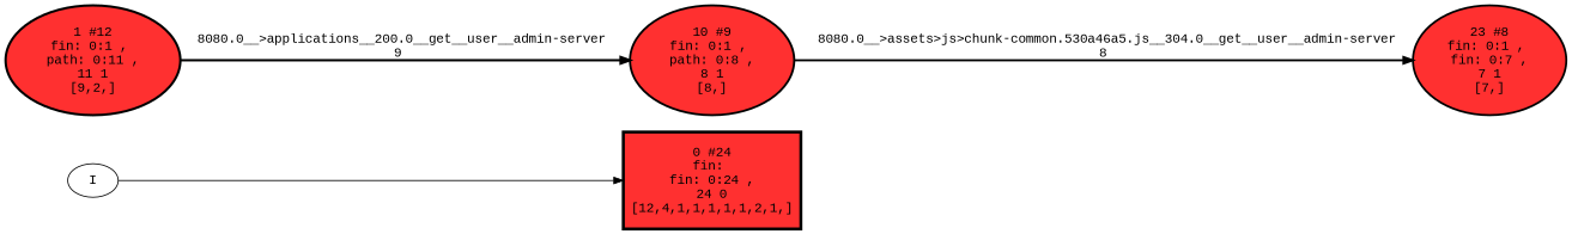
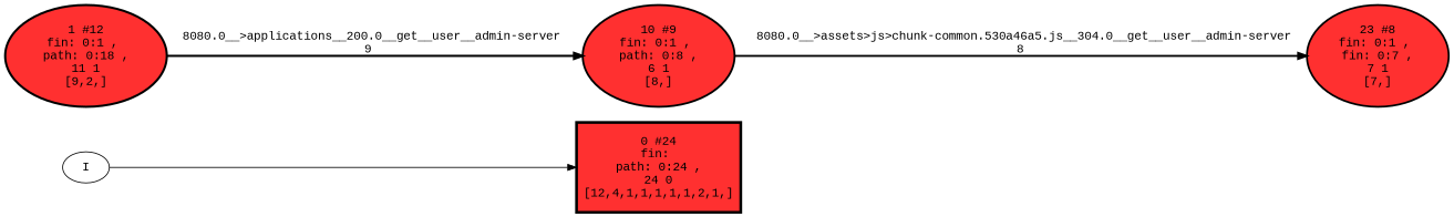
  digraph {
    fontname="Liberation Mono"
    rankdir=LR
    node [fillcolor=firebrick1 fontname="Liberation Mono" style=filled]
    edge [fontname="Liberation Mono"]
-   n1 [height=1.43957 label="0 #24\nfin: \n fin: 0:24 , \n24 0\n[12,4,1,1,1,1,1,2,1,]" penwidth=3.21888 shape=box width=1.43957]
-   n2 [height=1.27115 label="1 #12\nfin: 0:1 , \n path: 0:11 , \n11 1\n[9,2,]" penwidth=2.56495 width=1.27115]
-   n3 [height=1.19471 label="10 #9\nfin: 0:1 , \n path: 0:8 , \n8 1\n[8,]" penwidth=2.30259 width=1.19471]
+   n1 [height=1.43957 label="0 #24\nfin: \n path: 0:24 , \n24 0\n[12,4,1,1,1,1,1,2,1,]" penwidth=3.21888 shape=box width=1.43957]
+   n2 [height=1.27115 label="1 #12\nfin: 0:1 , \n path: 0:18 , \n11 1\n[9,2,]" penwidth=2.56495 width=1.27115]
+   n3 [height=1.19471 label="10 #9\nfin: 0:1 , \n path: 0:8 , \n6 1\n[8,]" penwidth=2.30259 width=1.19471]
    I [fillcolor="" style=""]
    n5 [height=1.16228 label="23 #8\nfin: 0:1 , \n fin: 0:7 , \n7 1\n[7,]" penwidth=2.19722 width=1.16228]
    n2 -> n3 [label="8080.0__>applications__200.0__get__user__admin-server\n9 " penwidth=2.56495]
    n3 -> n5 [label="8080.0__>assets>js>chunk-common.530a46a5.js__304.0__get__user__admin-server\n8 " penwidth=2.30259]
    I -> n1
  }
